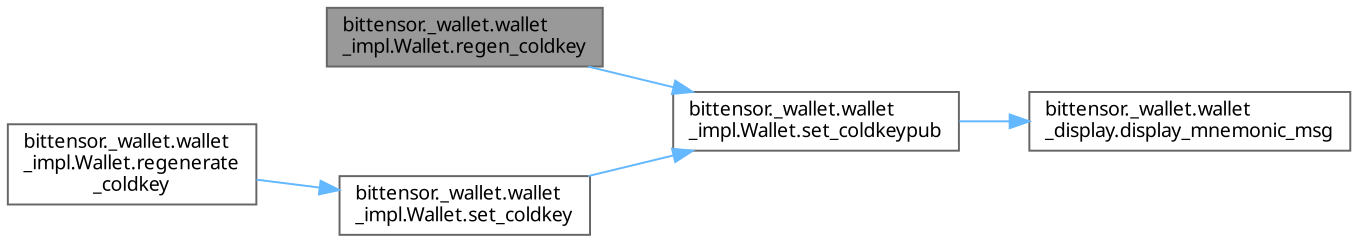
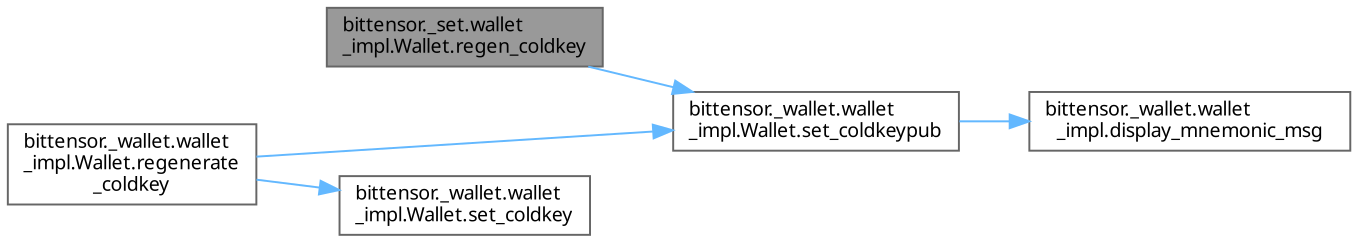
  digraph {
    fontname="Noto Sans"
    rankdir=LR
    node [color=grey40 fillcolor=white fontname="Noto Sans" fontsize=10 shape=box style=filled]
    edge [color=steelblue1 fontname="Noto Sans" fontsize=10 labelfontname=Helvetica labelfontsize=10 style=solid]
-   n1 [color=gray40 fillcolor=grey60 fontcolor=black height=0.2 label="bittensor._wallet.wallet\l_impl.Wallet.regen_coldkey" width=0.4]
+   n1 [color=gray40 fillcolor=grey60 fontcolor=black height=0.2 label="bittensor._set.wallet\l_impl.Wallet.regen_coldkey" width=0.4]
    n2 [height=0.2 label="bittensor._wallet.wallet\l_impl.Wallet.set_coldkeypub" width=0.4]
    n3 [height=0.2 label="bittensor._wallet.wallet\l_impl.Wallet.regenerate\l_coldkey" width=0.4]
    n4 [height=0.2 label="bittensor._wallet.wallet\l_impl.Wallet.set_coldkey" width=0.4]
-   n5 [height=0.2 label="bittensor._wallet.wallet\l_display.display_mnemonic_msg" width=0.4]
+   n5 [height=0.2 label="bittensor._wallet.wallet\l_impl.display_mnemonic_msg" width=0.4]
    n1 -> n2
    n2 -> n5
-   n4 -> n2
+   n3 -> n2
    n3 -> n4
  }
